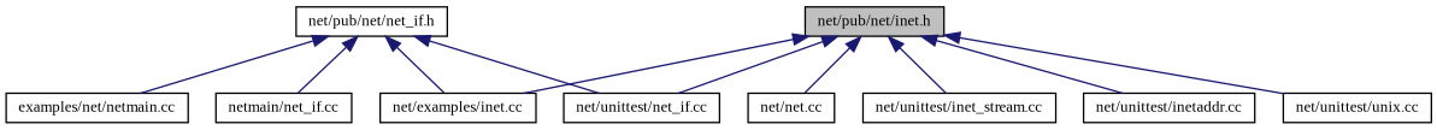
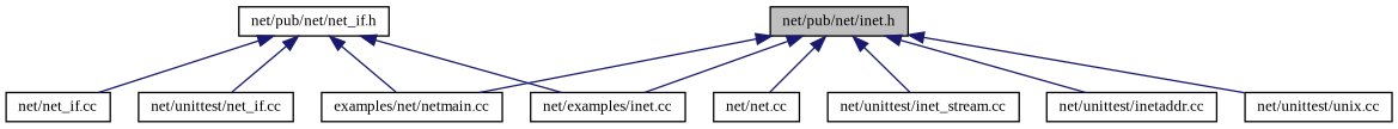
  digraph {
    fontname="Liberation Serif"
    node [color=black fillcolor=white fontname="Liberation Serif" fontsize=10 shape=record style=filled]
    edge [color=midnightblue dir=back fontname="Liberation Serif" fontsize=10 labelfontname=Helvetica labelfontsize=10 style=solid]
    n1 [fillcolor=grey75 fontcolor=black height=0.2 label="net/pub/net/inet.h" width=0.4]
    n2 [height=0.2 label="examples/net/netmain.cc" width=0.4]
    n3 [height=0.2 label="net/examples/inet.cc" width=0.4]
    n4 [height=0.2 label="net/net.cc" width=0.4]
    n5 [height=0.2 label="net/unittest/inet_stream.cc" width=0.4]
    n6 [height=0.2 label="net/unittest/inetaddr.cc" width=0.4]
    n7 [height=0.2 label="net/unittest/unix.cc" width=0.4]
    n8 [height=0.2 label="net/pub/net/net_if.h" width=0.4]
-   n9 [height=0.2 label="netmain/net_if.cc" width=0.4]
+   n9 [height=0.2 label="net/net_if.cc" width=0.4]
    n10 [height=0.2 label="net/unittest/net_if.cc" width=0.4]
-   n1 -> n10
+   n1 -> n2
    n1 -> n3
    n1 -> n4
    n1 -> n5
    n1 -> n6
    n1 -> n7
    n8 -> n2
    n8 -> n3
    n8 -> n9
    n8 -> n10
  }
